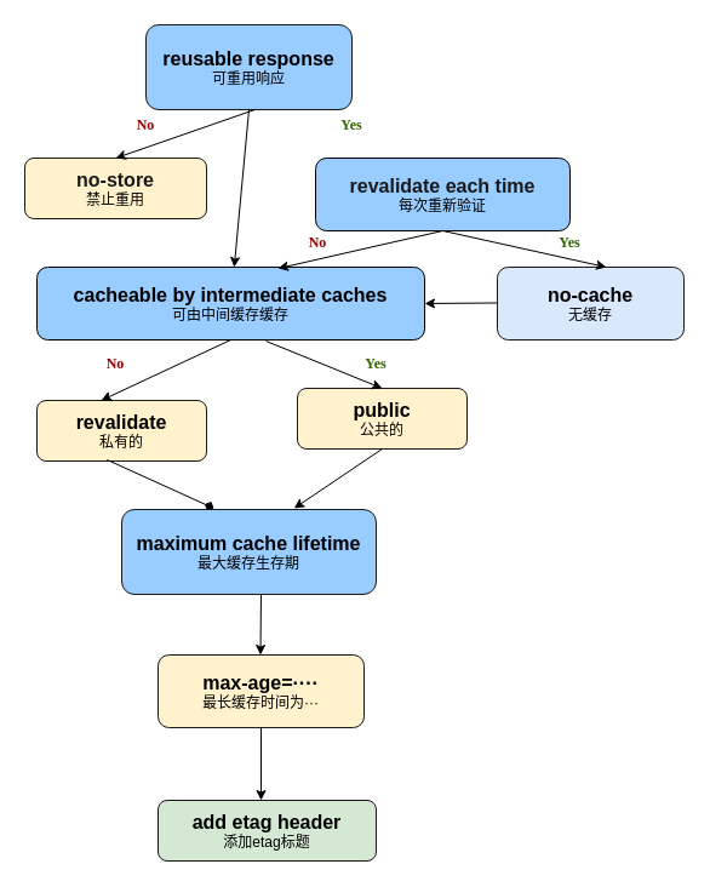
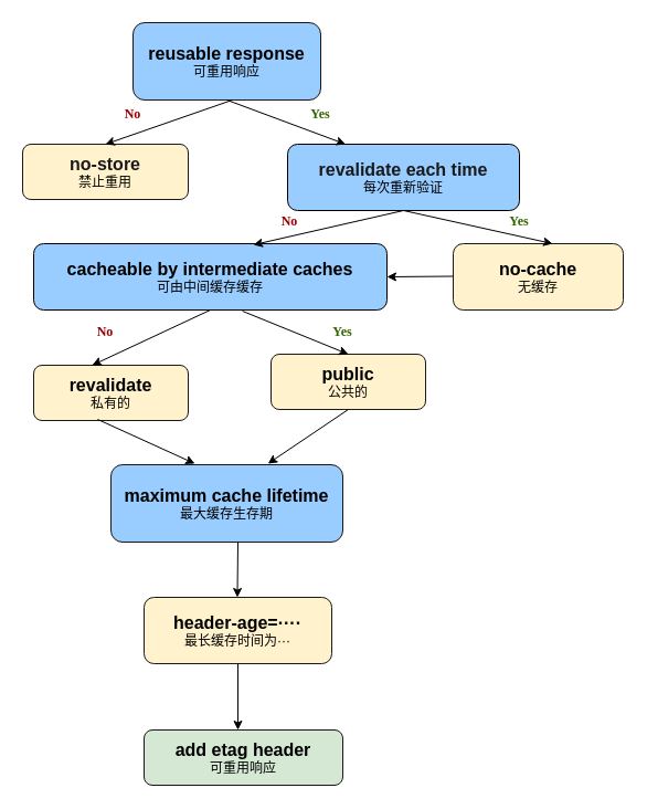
  <mxCell id="0" />
  <mxCell id="1" parent="0" />
  <mxCell id="2" value="&lt;font style=&quot;font-size: 16px&quot;&gt;&lt;b&gt;reusable response&lt;br&gt;&lt;/b&gt;&lt;/font&gt;可重用响应" style="rounded=1;whiteSpace=wrap;fontSize=12;glass=0;strokeWidth=1;shadow=0;labelBackgroundColor=none;spacing=0;html=1;labelBorderColor=none;spacingTop=0;spacingLeft=0;labelPosition=center;verticalLabelPosition=middle;align=center;verticalAlign=middle;fillColor=#99CCFF;strokeColor=#1A1A1A;" parent="1" vertex="1"><mxGeometry x="120" y="20" width="170" height="70" as="geometry" /></mxCell>
  <mxCell id="3" value="&lt;div style=&quot;font-size: 16px&quot;&gt;&lt;font style=&quot;font-size: 16px&quot;&gt;&lt;b&gt;revalidate&lt;br&gt;&lt;/b&gt;&lt;/font&gt;&lt;/div&gt;&lt;div&gt;&lt;font style=&quot;font-size: 12px&quot;&gt;私有的&lt;/font&gt;&lt;/div&gt;" style="rounded=1;whiteSpace=wrap;html=1;fontSize=12;glass=0;strokeWidth=1;shadow=0;fillColor=#fff2cc;strokeColor=#1A1A1A;" parent="1" vertex="1"><mxGeometry x="30" y="330" width="140" height="50" as="geometry" /></mxCell>
- <mxCell id="4" value="&lt;font style=&quot;font-size: 16px&quot;&gt;&lt;b&gt;add etag header&lt;br&gt;&lt;/b&gt;&lt;/font&gt;添加etag标题" style="rounded=1;whiteSpace=wrap;html=1;fontSize=12;glass=0;strokeWidth=1;shadow=0;fillColor=#d5e8d4;strokeColor=#1A1A1A;" parent="1" vertex="1"><mxGeometry x="130" y="660" width="180" height="50" as="geometry" /></mxCell>
+ <mxCell id="4" value="&lt;font style=&quot;font-size: 16px&quot;&gt;&lt;b&gt;add etag header&lt;br&gt;&lt;/b&gt;&lt;/font&gt;可重用响应" style="rounded=1;whiteSpace=wrap;html=1;fontSize=12;glass=0;strokeWidth=1;shadow=0;fillColor=#d5e8d4;strokeColor=#1A1A1A;" parent="1" vertex="1"><mxGeometry x="130" y="660" width="180" height="50" as="geometry" /></mxCell>
  <mxCell id="5" value="&lt;font style=&quot;font-size: 16px&quot;&gt;&lt;b&gt;public&lt;br&gt;&lt;/b&gt;&lt;/font&gt;&lt;font style=&quot;font-size: 12px&quot;&gt;公共的&lt;/font&gt;" style="rounded=1;whiteSpace=wrap;html=1;fontSize=12;glass=0;strokeWidth=1;shadow=0;fillColor=#fff2cc;strokeColor=#1A1A1A;" parent="1" vertex="1"><mxGeometry x="245" y="320" width="140" height="50" as="geometry" /></mxCell>
  <mxCell id="6" value="&lt;font style=&quot;font-size: 16px&quot;&gt;&lt;b&gt;cacheable by intermediate caches&lt;br&gt;&lt;/b&gt;&lt;/font&gt;可由中间缓存缓存" style="rounded=1;whiteSpace=wrap;html=1;fillColor=#99CCFF;" vertex="1" parent="1"><mxGeometry x="30" y="220" width="320" height="60" as="geometry" /></mxCell>
  <mxCell id="7" value="&lt;font style=&quot;font-size: 16px&quot; color=&quot;#1a1a1a&quot;&gt;&lt;b&gt;no-store&lt;/b&gt;&lt;/font&gt;&lt;br&gt;禁止重用" style="rounded=1;whiteSpace=wrap;html=1;fillColor=#fff2cc;strokeColor=#1A1A1A;" vertex="1" parent="1"><mxGeometry x="20" y="130" width="150" height="50" as="geometry" /></mxCell>
  <mxCell id="8" value="&lt;font color=&quot;#1a1a1a&quot; style=&quot;font-size: 16px&quot;&gt;&lt;b&gt;revalidate each time&lt;br&gt;&lt;/b&gt;&lt;/font&gt;每次重新验证" style="rounded=1;whiteSpace=wrap;html=1;fillColor=#99CCFF;" vertex="1" parent="1"><mxGeometry x="260" y="130" width="210" height="60" as="geometry" /></mxCell>
- <mxCell id="9" value="" style="endArrow=classic;html=1;exitX=0.5;exitY=1;exitDx=0;exitDy=0;" edge="1" parent="1" source="2" target="6"><mxGeometry width="50" height="50" relative="1" as="geometry"><mxPoint x="250" y="400" as="sourcePoint" /><mxPoint x="300" y="350" as="targetPoint" /></mxGeometry></mxCell>
+ <mxCell id="9" value="" style="endArrow=classic;html=1;exitX=0.5;exitY=1;exitDx=0;exitDy=0;entryX=0.25;entryY=0;entryDx=0;entryDy=0;" edge="1" parent="1" source="2" target="8"><mxGeometry width="50" height="50" relative="1" as="geometry"><mxPoint x="250" y="400" as="sourcePoint" /><mxPoint x="300" y="350" as="targetPoint" /></mxGeometry></mxCell>
  <mxCell id="10" value="" style="endArrow=classic;html=1;entryX=0.5;entryY=0;entryDx=0;entryDy=0;" edge="1" parent="1" target="7"><mxGeometry width="50" height="50" relative="1" as="geometry"><mxPoint x="210" y="90" as="sourcePoint" /><mxPoint x="310" y="140" as="targetPoint" /></mxGeometry></mxCell>
- <mxCell id="11" value="&lt;font style=&quot;font-size: 16px&quot;&gt;&lt;b&gt;no-cache&lt;/b&gt;&lt;/font&gt;&lt;br&gt;无缓存" style="rounded=1;whiteSpace=wrap;html=1;fillColor=#dae8fc;strokeColor=#1A1A1A;" vertex="1" parent="1"><mxGeometry x="410" y="220" width="154" height="60" as="geometry" /></mxCell>
+ <mxCell id="11" value="&lt;font style=&quot;font-size: 16px&quot;&gt;&lt;b&gt;no-cache&lt;/b&gt;&lt;/font&gt;&lt;br&gt;无缓存" style="rounded=1;whiteSpace=wrap;html=1;fillColor=#fff2cc;strokeColor=#1A1A1A;" vertex="1" parent="1"><mxGeometry x="410" y="220" width="154" height="60" as="geometry" /></mxCell>
  <mxCell id="12" value="" style="endArrow=classic;html=1;exitX=0.5;exitY=1;exitDx=0;exitDy=0;" edge="1" parent="1" source="8"><mxGeometry width="50" height="50" relative="1" as="geometry"><mxPoint x="380" y="170" as="sourcePoint" /><mxPoint x="500" y="220" as="targetPoint" /></mxGeometry></mxCell>
  <mxCell id="13" value="" style="endArrow=classic;html=1;entryX=0.622;entryY=0.017;entryDx=0;entryDy=0;entryPerimeter=0;" edge="1" parent="1" target="6"><mxGeometry width="50" height="50" relative="1" as="geometry"><mxPoint x="365" y="190" as="sourcePoint" /><mxPoint x="250" y="210" as="targetPoint" /></mxGeometry></mxCell>
  <mxCell id="14" value="" style="endArrow=classic;html=1;exitX=0.5;exitY=1;exitDx=0;exitDy=0;" edge="1" parent="1" source="6"><mxGeometry width="50" height="50" relative="1" as="geometry"><mxPoint x="170" y="280" as="sourcePoint" /><mxPoint x="83" y="330" as="targetPoint" /></mxGeometry></mxCell>
  <mxCell id="15" value="" style="endArrow=classic;html=1;entryX=0.5;entryY=0;entryDx=0;entryDy=0;exitX=0.591;exitY=1.017;exitDx=0;exitDy=0;exitPerimeter=0;" edge="1" parent="1" source="6" target="5"><mxGeometry width="50" height="50" relative="1" as="geometry"><mxPoint x="230" y="261" as="sourcePoint" /><mxPoint x="350" y="310" as="targetPoint" /></mxGeometry></mxCell>
  <mxCell id="16" value="" style="endArrow=classic;html=1;exitX=0.5;exitY=1;exitDx=0;exitDy=0;entryX=0.62;entryY=0.113;entryDx=0;entryDy=0;entryPerimeter=0;" edge="1" parent="1" source="5"><mxGeometry width="50" height="50" relative="1" as="geometry"><mxPoint x="340" y="370" as="sourcePoint" /><mxPoint x="242.2" y="419.04" as="targetPoint" /></mxGeometry></mxCell>
- <mxCell id="17" value="" style="endArrow=diamond;html=1;entryX=0.362;entryY=-0.014;entryDx=0;entryDy=0;entryPerimeter=0;exitX=0.414;exitY=0.98;exitDx=0;exitDy=0;exitPerimeter=0;" edge="1" parent="1" source="3" target="18"><mxGeometry width="50" height="50" relative="1" as="geometry"><mxPoint x="100" y="380" as="sourcePoint" /><mxPoint x="161.6" y="417.04" as="targetPoint" /></mxGeometry></mxCell>
+ <mxCell id="17" value="" style="endArrow=classic;html=1;entryX=0.362;entryY=-0.014;entryDx=0;entryDy=0;entryPerimeter=0;exitX=0.414;exitY=0.98;exitDx=0;exitDy=0;exitPerimeter=0;" edge="1" parent="1" source="3" target="18"><mxGeometry width="50" height="50" relative="1" as="geometry"><mxPoint x="100" y="380" as="sourcePoint" /><mxPoint x="161.6" y="417.04" as="targetPoint" /></mxGeometry></mxCell>
  <mxCell id="18" value="&lt;font style=&quot;font-size: 16px&quot;&gt;&lt;b&gt;&lt;span style=&quot;color: rgb(0 , 0 , 0) ; font-family: &amp;#34;helvetica&amp;#34; ; font-style: normal ; letter-spacing: normal ; text-indent: 0px ; text-transform: none ; word-spacing: 0px ; display: inline ; float: none&quot;&gt;maximum cache lifetime&lt;/span&gt;&lt;br style=&quot;color: rgb(0 , 0 , 0) ; font-family: &amp;#34;helvetica&amp;#34; ; font-style: normal ; letter-spacing: normal ; text-indent: 0px ; text-transform: none ; word-spacing: 0px&quot;&gt;&lt;/b&gt;&lt;/font&gt;&lt;span style=&quot;color: rgb(0 , 0 , 0) ; font-family: &amp;#34;helvetica&amp;#34; ; font-size: 12px ; font-style: normal ; font-weight: 400 ; letter-spacing: normal ; text-indent: 0px ; text-transform: none ; word-spacing: 0px ; display: inline ; float: none&quot;&gt;最大缓存&lt;/span&gt;&lt;span style=&quot;color: rgb(0 , 0 , 0) ; font-family: &amp;#34;helvetica&amp;#34; ; font-size: 12px ; font-style: normal ; font-weight: 400 ; letter-spacing: normal ; text-indent: 0px ; text-transform: none ; word-spacing: 0px ; display: inline ; float: none&quot;&gt;生存期&lt;/span&gt;" style="rounded=1;whiteSpace=wrap;html=1;labelBackgroundColor=none;fontFamily=Tahoma;strokeColor=#1A1A1A;fillColor=#99CCFF;align=center;" vertex="1" parent="1"><mxGeometry x="100" y="420" width="210" height="70" as="geometry" /></mxCell>
- <mxCell id="19" value="&lt;font face=&quot;helvetica&quot; style=&quot;font-size: 16px&quot;&gt;&lt;b&gt;max-age=····&lt;/b&gt;&lt;/font&gt;&lt;br&gt;&lt;font face=&quot;helvetica&quot;&gt;最长缓存&lt;/font&gt;&lt;span style=&quot;font-family: &amp;#34;helvetica&amp;#34;&quot;&gt;时间为···&lt;/span&gt;" style="rounded=1;whiteSpace=wrap;html=1;labelBackgroundColor=none;fillColor=#fff2cc;fontFamily=Tahoma;strokeColor=#1A1A1A;" vertex="1" parent="1"><mxGeometry x="130" y="540" width="170" height="60" as="geometry" /></mxCell>
+ <mxCell id="19" value="&lt;font face=&quot;helvetica&quot; style=&quot;font-size: 16px&quot;&gt;&lt;b&gt;header-age=····&lt;/b&gt;&lt;/font&gt;&lt;br&gt;&lt;font face=&quot;helvetica&quot;&gt;最长缓存&lt;/font&gt;&lt;span style=&quot;font-family: &amp;#34;helvetica&amp;#34;&quot;&gt;时间为···&lt;/span&gt;" style="rounded=1;whiteSpace=wrap;html=1;labelBackgroundColor=none;fillColor=#fff2cc;fontFamily=Tahoma;strokeColor=#1A1A1A;" vertex="1" parent="1"><mxGeometry x="130" y="540" width="170" height="60" as="geometry" /></mxCell>
  <mxCell id="20" value="" style="endArrow=classic;html=1;fontFamily=Tahoma;" edge="1" parent="1"><mxGeometry width="50" height="50" relative="1" as="geometry"><mxPoint x="215" y="490" as="sourcePoint" /><mxPoint x="214.5" y="540" as="targetPoint" /></mxGeometry></mxCell>
  <mxCell id="21" value="" style="endArrow=classic;html=1;fontFamily=Tahoma;exitX=0.5;exitY=1;exitDx=0;exitDy=0;" edge="1" parent="1" source="19"><mxGeometry width="50" height="50" relative="1" as="geometry"><mxPoint x="210" y="640" as="sourcePoint" /><mxPoint x="215" y="660" as="targetPoint" /></mxGeometry></mxCell>
  <mxCell id="22" value="&lt;font color=&quot;#990000&quot; face=&quot;Garamond&quot;&gt;&lt;b&gt;No&lt;/b&gt;&lt;/font&gt;" style="text;html=1;strokeColor=none;fillColor=none;align=center;verticalAlign=middle;whiteSpace=wrap;rounded=0;labelBackgroundColor=none;fontFamily=Tahoma;" vertex="1" parent="1"><mxGeometry x="100" y="93" width="40" height="20" as="geometry" /></mxCell>
  <mxCell id="23" value="&lt;b&gt;&lt;font color=&quot;#336600&quot;&gt;Yes&lt;/font&gt;&lt;/b&gt;" style="text;html=1;strokeColor=none;fillColor=none;align=center;verticalAlign=middle;whiteSpace=wrap;rounded=0;labelBackgroundColor=none;fontFamily=Tahoma;" vertex="1" parent="1"><mxGeometry x="270" y="93" width="40" height="20" as="geometry" /></mxCell>
  <mxCell id="24" value="&lt;font color=&quot;#990000&quot; face=&quot;Garamond&quot;&gt;&lt;b&gt;No&lt;/b&gt;&lt;/font&gt;" style="text;html=1;strokeColor=none;fillColor=none;align=center;verticalAlign=middle;whiteSpace=wrap;rounded=0;labelBackgroundColor=none;fontFamily=Tahoma;" vertex="1" parent="1"><mxGeometry x="242" y="190" width="40" height="20" as="geometry" /></mxCell>
  <mxCell id="25" value="&lt;b&gt;&lt;font color=&quot;#336600&quot;&gt;Yes&lt;/font&gt;&lt;/b&gt;" style="text;html=1;strokeColor=none;fillColor=none;align=center;verticalAlign=middle;whiteSpace=wrap;rounded=0;labelBackgroundColor=none;fontFamily=Tahoma;" vertex="1" parent="1"><mxGeometry x="450" y="190" width="40" height="20" as="geometry" /></mxCell>
  <mxCell id="26" value="&lt;b&gt;&lt;font color=&quot;#336600&quot;&gt;Yes&lt;/font&gt;&lt;/b&gt;" style="text;html=1;strokeColor=none;fillColor=none;align=center;verticalAlign=middle;whiteSpace=wrap;rounded=0;labelBackgroundColor=none;fontFamily=Tahoma;" vertex="1" parent="1"><mxGeometry x="290" y="290" width="40" height="20" as="geometry" /></mxCell>
  <mxCell id="27" value="&lt;font color=&quot;#990000&quot; face=&quot;Garamond&quot;&gt;&lt;b&gt;No&lt;/b&gt;&lt;/font&gt;" style="text;html=1;strokeColor=none;fillColor=none;align=center;verticalAlign=middle;whiteSpace=wrap;rounded=0;labelBackgroundColor=none;fontFamily=Tahoma;" vertex="1" parent="1"><mxGeometry x="75" y="290" width="40" height="20" as="geometry" /></mxCell>
  <mxCell id="28" value="" style="endArrow=classic;html=1;fontFamily=Tahoma;" edge="1" parent="1"><mxGeometry width="50" height="50" relative="1" as="geometry"><mxPoint x="410" y="249.5" as="sourcePoint" /><mxPoint x="350" y="250" as="targetPoint" /></mxGeometry></mxCell>
